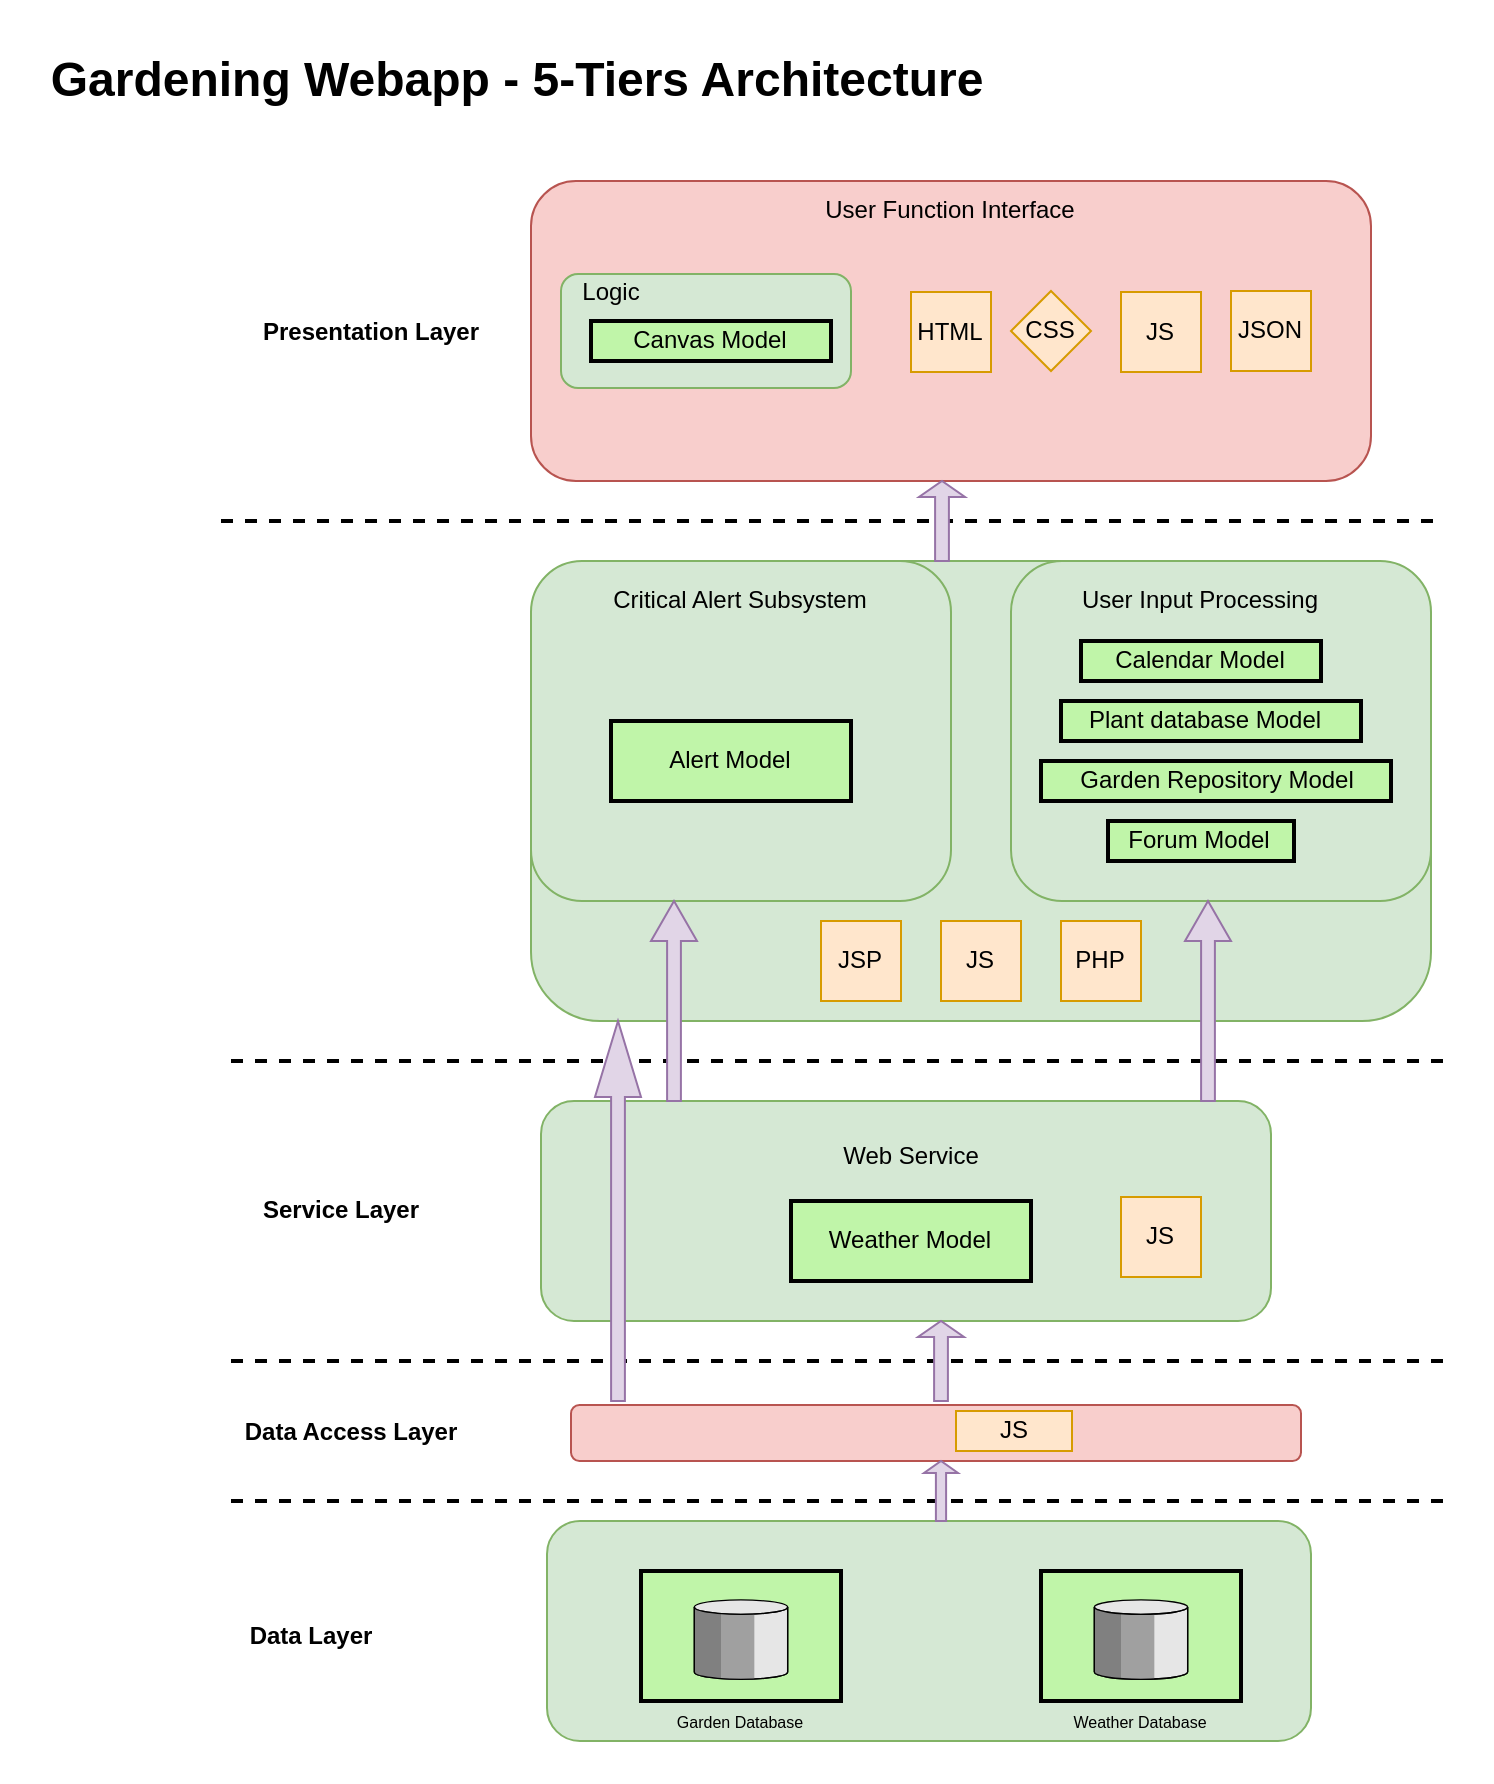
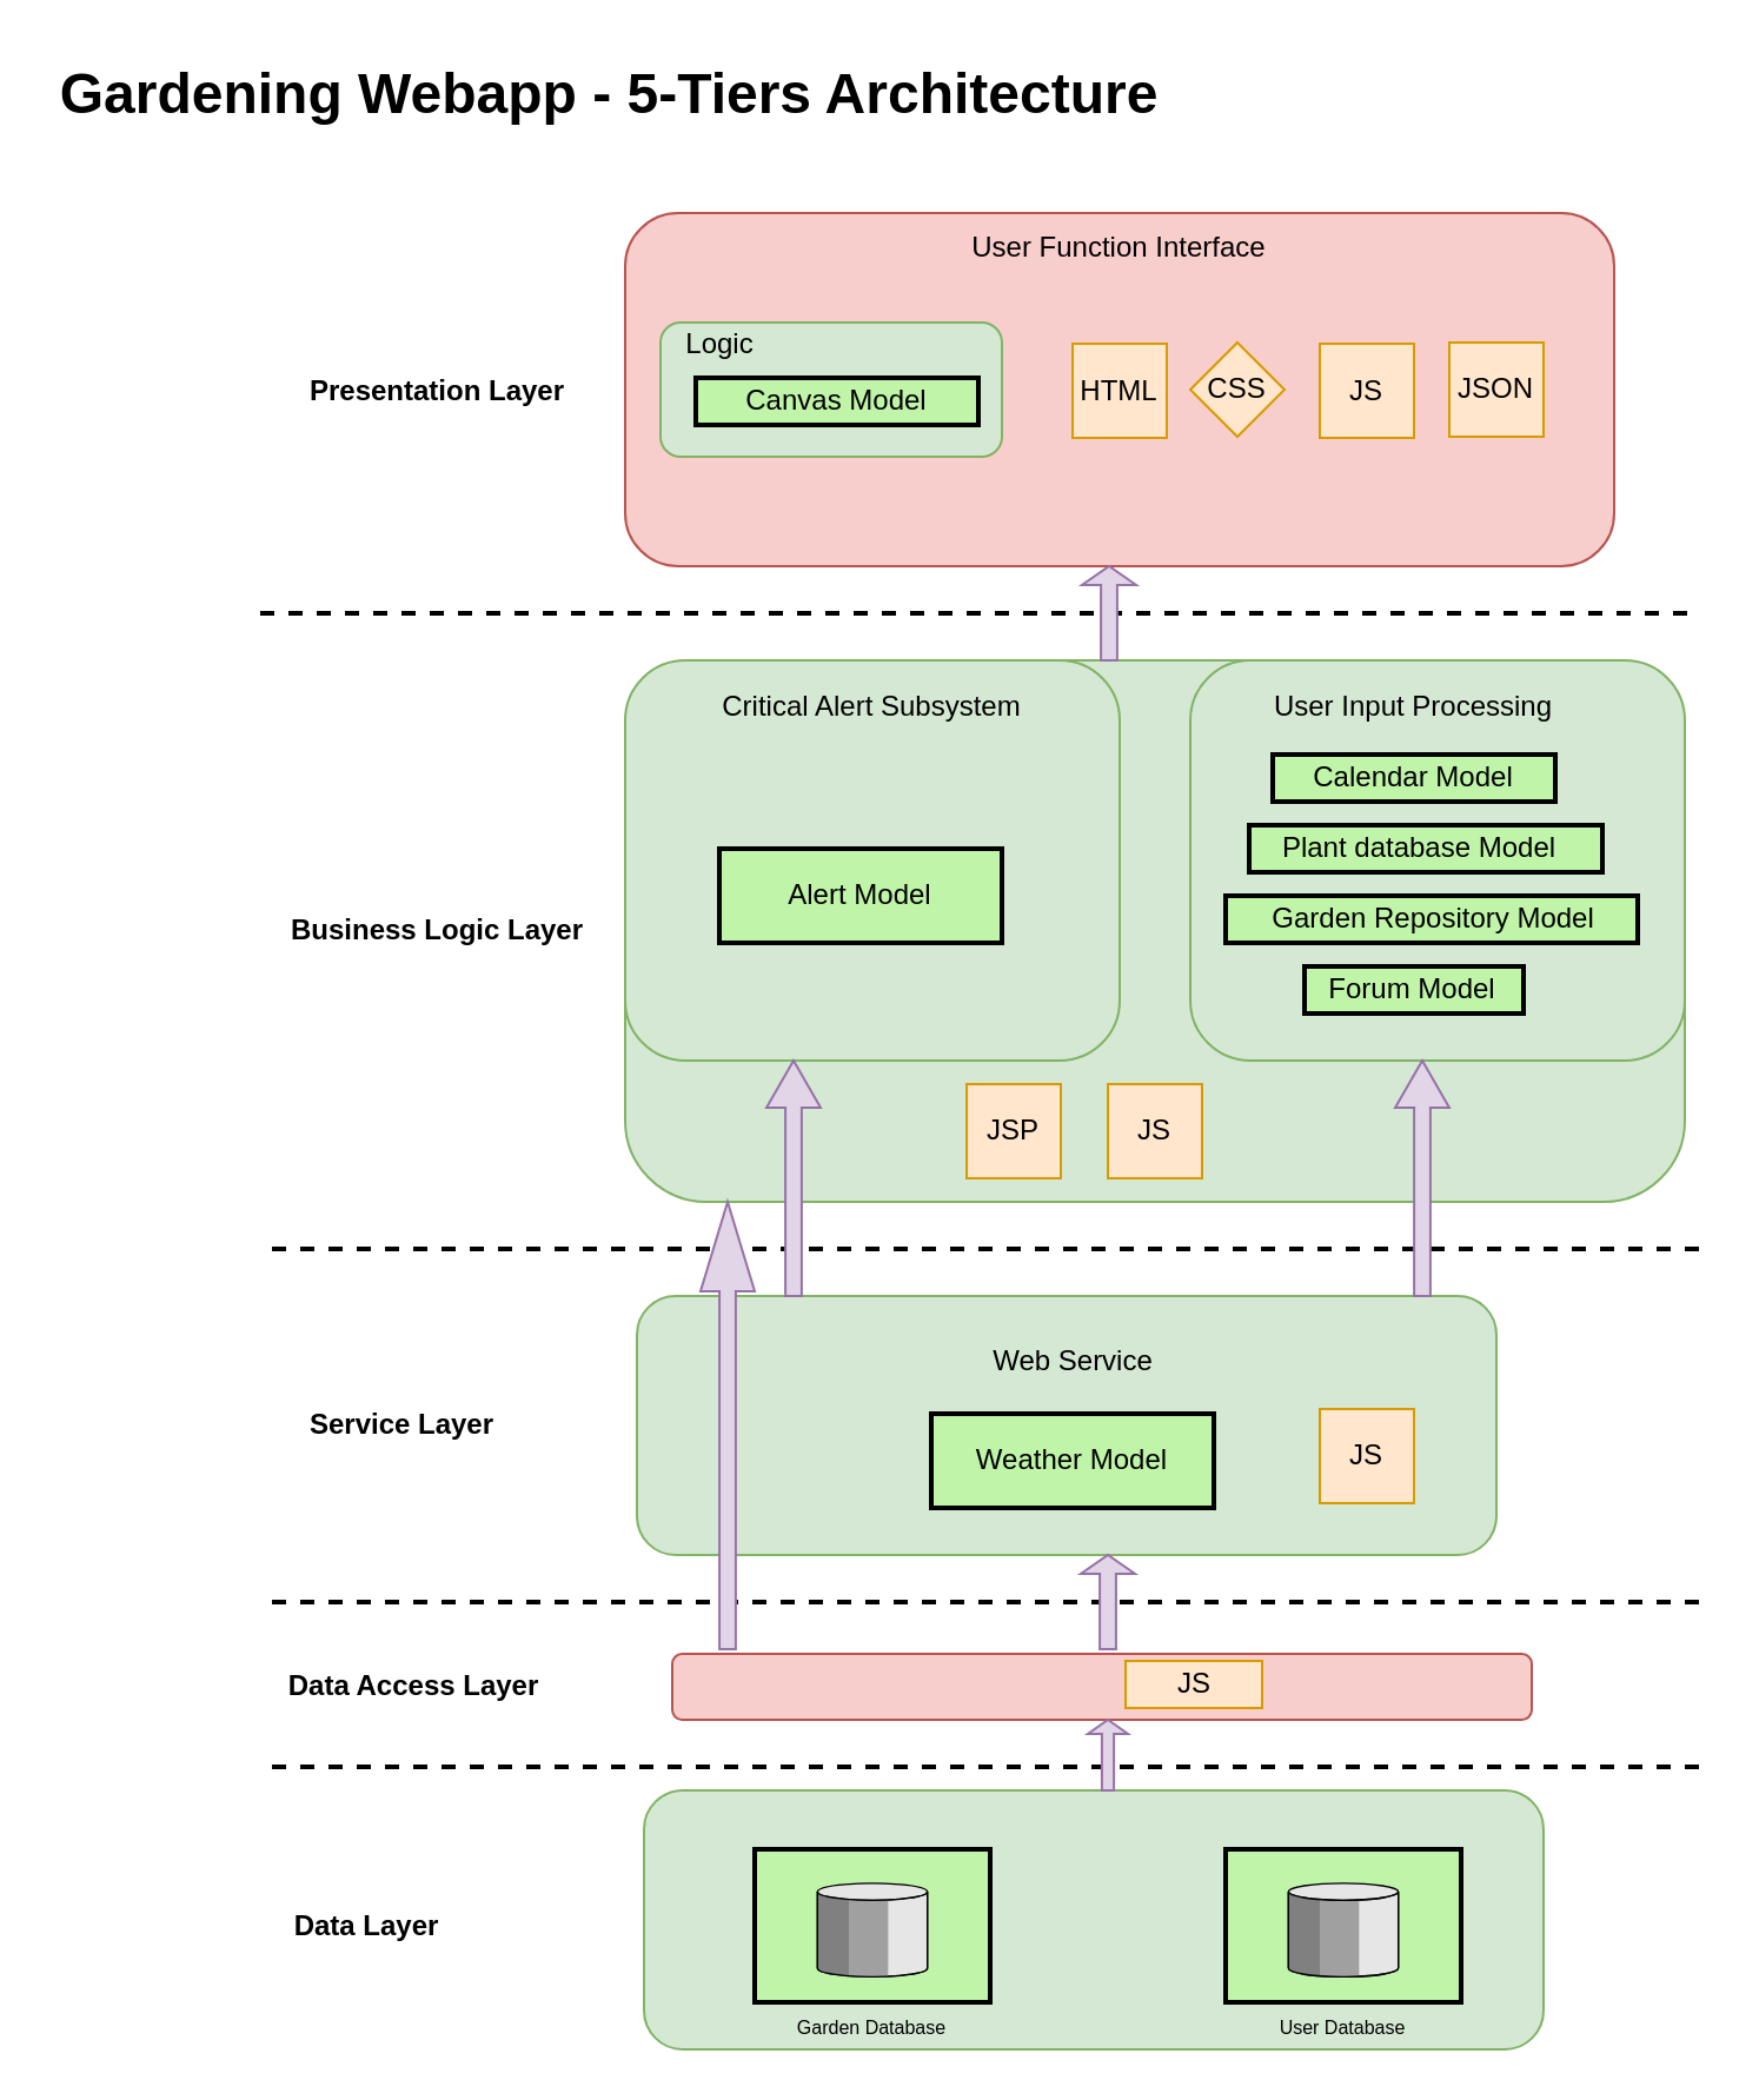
  <mxCell id="0" style=";html=1;" />
  <mxCell id="1" style=";html=1;" parent="0" />
  <mxCell id="2" value="" style="rounded=1;whiteSpace=wrap;html=1;fillColor=#f8cecc;strokeColor=#b85450;" vertex="1" parent="1"><mxGeometry x="285" y="702" width="365" height="28" as="geometry" /></mxCell>
  <mxCell id="3" value="" style="rounded=1;whiteSpace=wrap;html=1;fillColor=#d5e8d4;strokeColor=#82b366;" vertex="1" parent="1"><mxGeometry x="265" y="280" width="450" height="230" as="geometry" /></mxCell>
  <mxCell id="4" value="" style="rounded=1;whiteSpace=wrap;html=1;fillColor=#f8cecc;strokeColor=#b85450;" vertex="1" parent="1"><mxGeometry x="265" y="90" width="420" height="150" as="geometry" /></mxCell>
  <mxCell id="5" value="Presentation Layer" style="text;html=1;align=center;verticalAlign=middle;resizable=0;points=[];;autosize=1;fontStyle=1" vertex="1" parent="1"><mxGeometry x="125" y="155.5" width="120" height="20" as="geometry" /></mxCell>
  <mxCell id="6" value="" style="endArrow=none;dashed=1;html=1;strokeWidth=2;" edge="1" parent="1"><mxGeometry width="50" height="50" relative="1" as="geometry"><mxPoint x="110" y="260" as="sourcePoint" /><mxPoint x="720" y="260" as="targetPoint" /></mxGeometry></mxCell>
+ <mxCell id="7" value="Business Logic Layer" style="text;html=1;align=center;verticalAlign=middle;resizable=0;points=[];;autosize=1;fontStyle=1" vertex="1" parent="1"><mxGeometry x="115" y="385" width="140" height="20" as="geometry" /></mxCell>
  <mxCell id="8" value="" style="rounded=1;whiteSpace=wrap;html=1;fillColor=#d5e8d4;strokeColor=#82b366;" vertex="1" parent="1"><mxGeometry x="265" y="280" width="210" height="170" as="geometry" /></mxCell>
  <mxCell id="9" value="Service Layer" style="text;html=1;align=center;verticalAlign=middle;resizable=0;points=[];;autosize=1;fontStyle=1" vertex="1" parent="1"><mxGeometry x="125" y="595" width="90" height="20" as="geometry" /></mxCell>
  <mxCell id="10" value="" style="rounded=1;whiteSpace=wrap;html=1;fillColor=#d5e8d4;strokeColor=#82b366;" vertex="1" parent="1"><mxGeometry x="270" y="550" width="365" height="110" as="geometry" /></mxCell>
  <mxCell id="11" value="&lt;div&gt;&lt;span&gt;HTML&lt;/span&gt;&lt;/div&gt;" style="whiteSpace=wrap;html=1;aspect=fixed;fillColor=#ffe6cc;strokeColor=#d79b00;align=center;" vertex="1" parent="1"><mxGeometry x="455" y="145.5" width="40" height="40" as="geometry" /></mxCell>
  <mxCell id="12" value="&lt;div&gt;&lt;span&gt;JS&lt;/span&gt;&lt;/div&gt;" style="whiteSpace=wrap;html=1;aspect=fixed;fillColor=#ffe6cc;strokeColor=#d79b00;align=center;" vertex="1" parent="1"><mxGeometry x="560" y="145.5" width="40" height="40" as="geometry" /></mxCell>
  <mxCell id="13" value="&lt;div&gt;&lt;span&gt;JSP&lt;/span&gt;&lt;/div&gt;" style="whiteSpace=wrap;html=1;aspect=fixed;fillColor=#ffe6cc;strokeColor=#d79b00;align=center;" vertex="1" parent="1"><mxGeometry x="410" y="460" width="40" height="40" as="geometry" /></mxCell>
  <mxCell id="14" value="&lt;div&gt;&lt;span&gt;CSS&lt;/span&gt;&lt;/div&gt;" style="rhombus;whiteSpace=wrap;html=1;aspect=fixed;fillColor=#ffe6cc;strokeColor=#d79b00;align=center;" vertex="1" parent="1"><mxGeometry x="505" y="145" width="40" height="40" as="geometry" /></mxCell>
  <mxCell id="15" value="&lt;div&gt;&lt;span&gt;JSON&lt;/span&gt;&lt;/div&gt;" style="whiteSpace=wrap;html=1;aspect=fixed;fillColor=#ffe6cc;strokeColor=#d79b00;align=center;" vertex="1" parent="1"><mxGeometry x="615" y="145" width="40" height="40" as="geometry" /></mxCell>
  <mxCell id="16" value="Critical Alert Subsystem" style="text;html=1;strokeColor=none;fillColor=none;align=center;verticalAlign=middle;whiteSpace=wrap;rounded=0;" vertex="1" parent="1"><mxGeometry x="285" y="290" width="170" height="20" as="geometry" /></mxCell>
  <mxCell id="17" value="User Function Interface" style="text;html=1;strokeColor=none;fillColor=none;align=center;verticalAlign=middle;whiteSpace=wrap;rounded=0;" vertex="1" parent="1"><mxGeometry x="395" y="95" width="160" height="20" as="geometry" /></mxCell>
  <mxCell id="18" value="" style="group" vertex="1" connectable="0" parent="1"><mxGeometry x="305" y="360" width="120" height="40" as="geometry" /></mxCell>
  <mxCell id="19" value="" style="strokeWidth=2;dashed=0;align=center;fontSize=8;shape=rect;fillColor=#c0f5a9;verticalLabelPosition=bottom;verticalAlign=top;" vertex="1" parent="18"><mxGeometry width="120" height="40" as="geometry" /></mxCell>
  <mxCell id="20" value="Alert Model" style="text;html=1;strokeColor=none;fillColor=none;align=center;verticalAlign=middle;whiteSpace=wrap;rounded=0;" vertex="1" parent="18"><mxGeometry x="15" y="10" width="90" height="20" as="geometry" /></mxCell>
  <mxCell id="21" value="" style="rounded=1;whiteSpace=wrap;html=1;fillColor=#d5e8d4;strokeColor=#82b366;" vertex="1" parent="1"><mxGeometry x="505" y="280" width="210" height="170" as="geometry" /></mxCell>
  <mxCell id="22" value="User Input Processing" style="text;html=1;strokeColor=none;fillColor=none;align=center;verticalAlign=middle;whiteSpace=wrap;rounded=0;" vertex="1" parent="1"><mxGeometry x="515" y="290" width="170" height="20" as="geometry" /></mxCell>
  <mxCell id="23" value="" style="group" vertex="1" connectable="0" parent="1"><mxGeometry x="540" y="320" width="120" height="20" as="geometry" /></mxCell>
  <mxCell id="24" value="" style="strokeWidth=2;dashed=0;align=center;fontSize=8;shape=rect;fillColor=#c0f5a9;verticalLabelPosition=bottom;verticalAlign=top;" vertex="1" parent="23"><mxGeometry width="120.0" height="20" as="geometry" /></mxCell>
  <mxCell id="25" value="Calendar Model" style="text;html=1;strokeColor=none;fillColor=none;align=center;verticalAlign=middle;whiteSpace=wrap;rounded=0;" vertex="1" parent="23"><mxGeometry x="15.0" y="5" width="90" height="10" as="geometry" /></mxCell>
  <mxCell id="26" value="" style="group" vertex="1" connectable="0" parent="1"><mxGeometry x="540" y="350" width="150" height="20" as="geometry" /></mxCell>
  <mxCell id="27" value="" style="strokeWidth=2;dashed=0;align=center;fontSize=8;shape=rect;fillColor=#c0f5a9;verticalLabelPosition=bottom;verticalAlign=top;" vertex="1" parent="26"><mxGeometry x="-10" width="150" height="20" as="geometry" /></mxCell>
  <mxCell id="28" value="Plant database Model" style="text;html=1;strokeColor=none;fillColor=none;align=center;verticalAlign=middle;whiteSpace=wrap;rounded=0;" vertex="1" parent="26"><mxGeometry y="5" width="125" height="10" as="geometry" /></mxCell>
  <mxCell id="29" value="" style="strokeWidth=2;dashed=0;align=center;fontSize=8;shape=rect;fillColor=#c0f5a9;verticalLabelPosition=bottom;verticalAlign=top;" vertex="1" parent="1"><mxGeometry x="520" y="380" width="175" height="20" as="geometry" /></mxCell>
  <mxCell id="30" value="Garden Repository Model" style="text;html=1;align=center;verticalAlign=middle;resizable=0;points=[];;autosize=1;" vertex="1" parent="1"><mxGeometry x="532.5" y="380" width="150" height="20" as="geometry" /></mxCell>
  <mxCell id="31" value="" style="strokeWidth=2;dashed=0;align=center;fontSize=8;shape=rect;fillColor=#c0f5a9;verticalLabelPosition=bottom;verticalAlign=top;" vertex="1" parent="1"><mxGeometry x="553.5" y="410" width="93" height="20" as="geometry" /></mxCell>
  <mxCell id="32" value="Forum Model" style="text;html=1;align=center;verticalAlign=middle;resizable=0;points=[];;autosize=1;" vertex="1" parent="1"><mxGeometry x="553.5" y="410" width="90" height="20" as="geometry" /></mxCell>
  <mxCell id="33" value="" style="rounded=1;whiteSpace=wrap;html=1;fillColor=#d5e8d4;strokeColor=#82b366;" vertex="1" parent="1"><mxGeometry x="280" y="136.5" width="145" height="57" as="geometry" /></mxCell>
  <mxCell id="34" value="" style="group" vertex="1" connectable="0" parent="1"><mxGeometry x="295" y="160" width="120" height="20" as="geometry" /></mxCell>
  <mxCell id="35" value="" style="strokeWidth=2;dashed=0;align=center;fontSize=8;shape=rect;fillColor=#c0f5a9;verticalLabelPosition=bottom;verticalAlign=top;" vertex="1" parent="34"><mxGeometry width="120.0" height="20" as="geometry" /></mxCell>
  <mxCell id="36" value="Canvas Model" style="text;html=1;strokeColor=none;fillColor=none;align=center;verticalAlign=middle;whiteSpace=wrap;rounded=0;" vertex="1" parent="34"><mxGeometry x="15.0" y="5" width="90" height="10" as="geometry" /></mxCell>
  <mxCell id="37" value="Logic" style="text;html=1;align=center;verticalAlign=middle;resizable=0;points=[];;autosize=1;" vertex="1" parent="1"><mxGeometry x="285" y="135.5" width="40" height="20" as="geometry" /></mxCell>
  <mxCell id="38" value="&lt;div&gt;&lt;span&gt;JS&lt;/span&gt;&lt;/div&gt;" style="whiteSpace=wrap;html=1;aspect=fixed;fillColor=#ffe6cc;strokeColor=#d79b00;align=center;" vertex="1" parent="1"><mxGeometry x="470" y="460" width="40" height="40" as="geometry" /></mxCell>
- <mxCell id="39" value="&lt;div&gt;&lt;span&gt;PHP&lt;/span&gt;&lt;/div&gt;" style="whiteSpace=wrap;html=1;aspect=fixed;fillColor=#ffe6cc;strokeColor=#d79b00;align=center;" vertex="1" parent="1"><mxGeometry x="530" y="460" width="40" height="40" as="geometry" /></mxCell>
  <mxCell id="40" value="" style="endArrow=none;dashed=1;html=1;strokeWidth=2;" edge="1" parent="1"><mxGeometry width="50" height="50" relative="1" as="geometry"><mxPoint x="115" y="530" as="sourcePoint" /><mxPoint x="725" y="530" as="targetPoint" /></mxGeometry></mxCell>
  <mxCell id="41" value="Web Service" style="text;html=1;strokeColor=none;fillColor=none;align=center;verticalAlign=middle;whiteSpace=wrap;rounded=0;" vertex="1" parent="1"><mxGeometry x="412.5" y="568" width="85" height="20" as="geometry" /></mxCell>
  <mxCell id="42" value="" style="group" vertex="1" connectable="0" parent="1"><mxGeometry x="390" y="609" width="120" height="40" as="geometry" /></mxCell>
  <mxCell id="43" value="" style="group" vertex="1" connectable="0" parent="42"><mxGeometry x="5" y="-9" width="120" height="40" as="geometry" /></mxCell>
  <mxCell id="44" value="" style="strokeWidth=2;dashed=0;align=center;fontSize=8;shape=rect;fillColor=#c0f5a9;verticalLabelPosition=bottom;verticalAlign=top;" vertex="1" parent="43"><mxGeometry width="120" height="40" as="geometry" /></mxCell>
  <mxCell id="45" value="Weather Model" style="text;html=1;strokeColor=none;fillColor=none;align=center;verticalAlign=middle;whiteSpace=wrap;rounded=0;" vertex="1" parent="43"><mxGeometry x="15" y="10" width="90" height="20" as="geometry" /></mxCell>
  <mxCell id="46" value="&lt;div&gt;&lt;span&gt;JS&lt;/span&gt;&lt;/div&gt;" style="whiteSpace=wrap;html=1;aspect=fixed;fillColor=#ffe6cc;strokeColor=#d79b00;align=center;" vertex="1" parent="1"><mxGeometry x="560" y="598" width="40" height="40" as="geometry" /></mxCell>
  <mxCell id="47" value="" style="endArrow=none;dashed=1;html=1;strokeWidth=2;" edge="1" parent="1"><mxGeometry width="50" height="50" relative="1" as="geometry"><mxPoint x="115" y="680" as="sourcePoint" /><mxPoint x="725" y="680" as="targetPoint" /></mxGeometry></mxCell>
  <mxCell id="48" value="Data Access Layer" style="text;html=1;align=center;verticalAlign=middle;resizable=0;points=[];;autosize=1;fontStyle=1" vertex="1" parent="1"><mxGeometry x="115" y="706" width="120" height="20" as="geometry" /></mxCell>
  <mxCell id="49" value="" style="endArrow=none;dashed=1;html=1;strokeWidth=2;" edge="1" parent="1"><mxGeometry width="50" height="50" relative="1" as="geometry"><mxPoint x="115" y="750" as="sourcePoint" /><mxPoint x="725" y="750" as="targetPoint" /></mxGeometry></mxCell>
  <mxCell id="50" value="Data Layer" style="text;html=1;align=center;verticalAlign=middle;resizable=0;points=[];;autosize=1;fontStyle=1" vertex="1" parent="1"><mxGeometry x="115" y="807.5" width="80" height="20" as="geometry" /></mxCell>
  <mxCell id="51" value="" style="rounded=1;whiteSpace=wrap;html=1;fillColor=#d5e8d4;strokeColor=#82b366;" vertex="1" parent="1"><mxGeometry x="273" y="760" width="382" height="110" as="geometry" /></mxCell>
  <mxCell id="52" value="Garden Database" style="strokeWidth=2;outlineConnect=0;dashed=0;align=center;fontSize=8;verticalLabelPosition=bottom;verticalAlign=top;shape=mxgraph.eip.message_store;fillColor=#c0f5a9" vertex="1" parent="1"><mxGeometry x="320" y="785" width="100" height="65" as="geometry" /></mxCell>
- <mxCell id="53" value="Weather Database" style="strokeWidth=2;outlineConnect=0;dashed=0;align=center;fontSize=8;verticalLabelPosition=bottom;verticalAlign=top;shape=mxgraph.eip.message_store;fillColor=#c0f5a9" vertex="1" parent="1"><mxGeometry x="520" y="785" width="100" height="65" as="geometry" /></mxCell>
+ <mxCell id="53" value="User Database" style="strokeWidth=2;outlineConnect=0;dashed=0;align=center;fontSize=8;verticalLabelPosition=bottom;verticalAlign=top;shape=mxgraph.eip.message_store;fillColor=#c0f5a9" vertex="1" parent="1"><mxGeometry x="520" y="785" width="100" height="65" as="geometry" /></mxCell>
  <mxCell id="54" value="" style="shape=singleArrow;direction=north;whiteSpace=wrap;html=1;fillColor=#e1d5e7;align=center;strokeColor=#9673a6;" vertex="1" parent="1"><mxGeometry x="461.5" y="730" width="17" height="30" as="geometry" /></mxCell>
  <mxCell id="55" value="" style="shape=singleArrow;direction=north;whiteSpace=wrap;html=1;fillColor=#e1d5e7;align=center;strokeColor=#9673a6;" vertex="1" parent="1"><mxGeometry x="458.5" y="660" width="23" height="40" as="geometry" /></mxCell>
  <mxCell id="56" value="" style="shape=singleArrow;direction=north;whiteSpace=wrap;html=1;fillColor=#e1d5e7;align=center;strokeColor=#9673a6;" vertex="1" parent="1"><mxGeometry x="592" y="450" width="23" height="100" as="geometry" /></mxCell>
  <mxCell id="57" value="" style="shape=singleArrow;direction=north;whiteSpace=wrap;html=1;fillColor=#e1d5e7;align=center;strokeColor=#9673a6;" vertex="1" parent="1"><mxGeometry x="325" y="450" width="23" height="100" as="geometry" /></mxCell>
  <mxCell id="58" value="" style="shape=singleArrow;direction=north;whiteSpace=wrap;html=1;fillColor=#e1d5e7;align=center;strokeColor=#9673a6;" vertex="1" parent="1"><mxGeometry x="297" y="510" width="23" height="190" as="geometry" /></mxCell>
  <mxCell id="59" value="" style="shape=singleArrow;direction=north;whiteSpace=wrap;html=1;fillColor=#e1d5e7;align=center;strokeColor=#9673a6;" vertex="1" parent="1"><mxGeometry x="459" y="240" width="23" height="40" as="geometry" /></mxCell>
  <mxCell id="60" value="Gardening Webapp - 5-Tiers Architecture" style="text;strokeColor=none;fillColor=none;html=1;fontSize=24;fontStyle=1;verticalAlign=middle;align=center;" vertex="1" parent="1"><mxGeometry x="20" y="20" width="475" height="40" as="geometry" /></mxCell>
  <mxCell id="61" value="JS" style="text;html=1;strokeColor=#d79b00;fillColor=#ffe6cc;align=center;verticalAlign=middle;whiteSpace=wrap;rounded=0;" vertex="1" parent="1"><mxGeometry x="477.5" y="705" width="58" height="20" as="geometry" /></mxCell>
